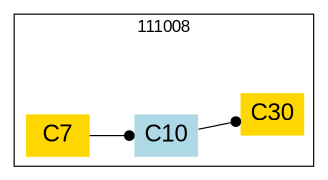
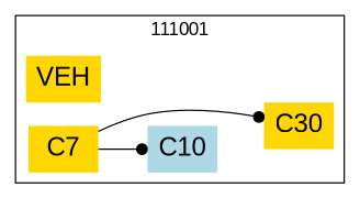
  strict digraph {
    fontname="Liberation Sans"
    rankdir=LR
    node [fillcolor=gold fontname="Liberation Sans" fontsize=20 shape=plaintext style=filled]
    edge [arrowhead=dot fontname="Liberation Sans" style=solid]
+   n1 [label=VEH]
    n2 [label=C7]
    n3 [fillcolor=lightblue label=C10]
    n4 [label=C30]
    subgraph cluster_1 {
-     label=111008
+     label=111001
      labeldoc=t
+     n1
      n2
      n3
      n4
    }
    n2 -> n3
-   n3 -> n4
+   n2 -> n4
  }
